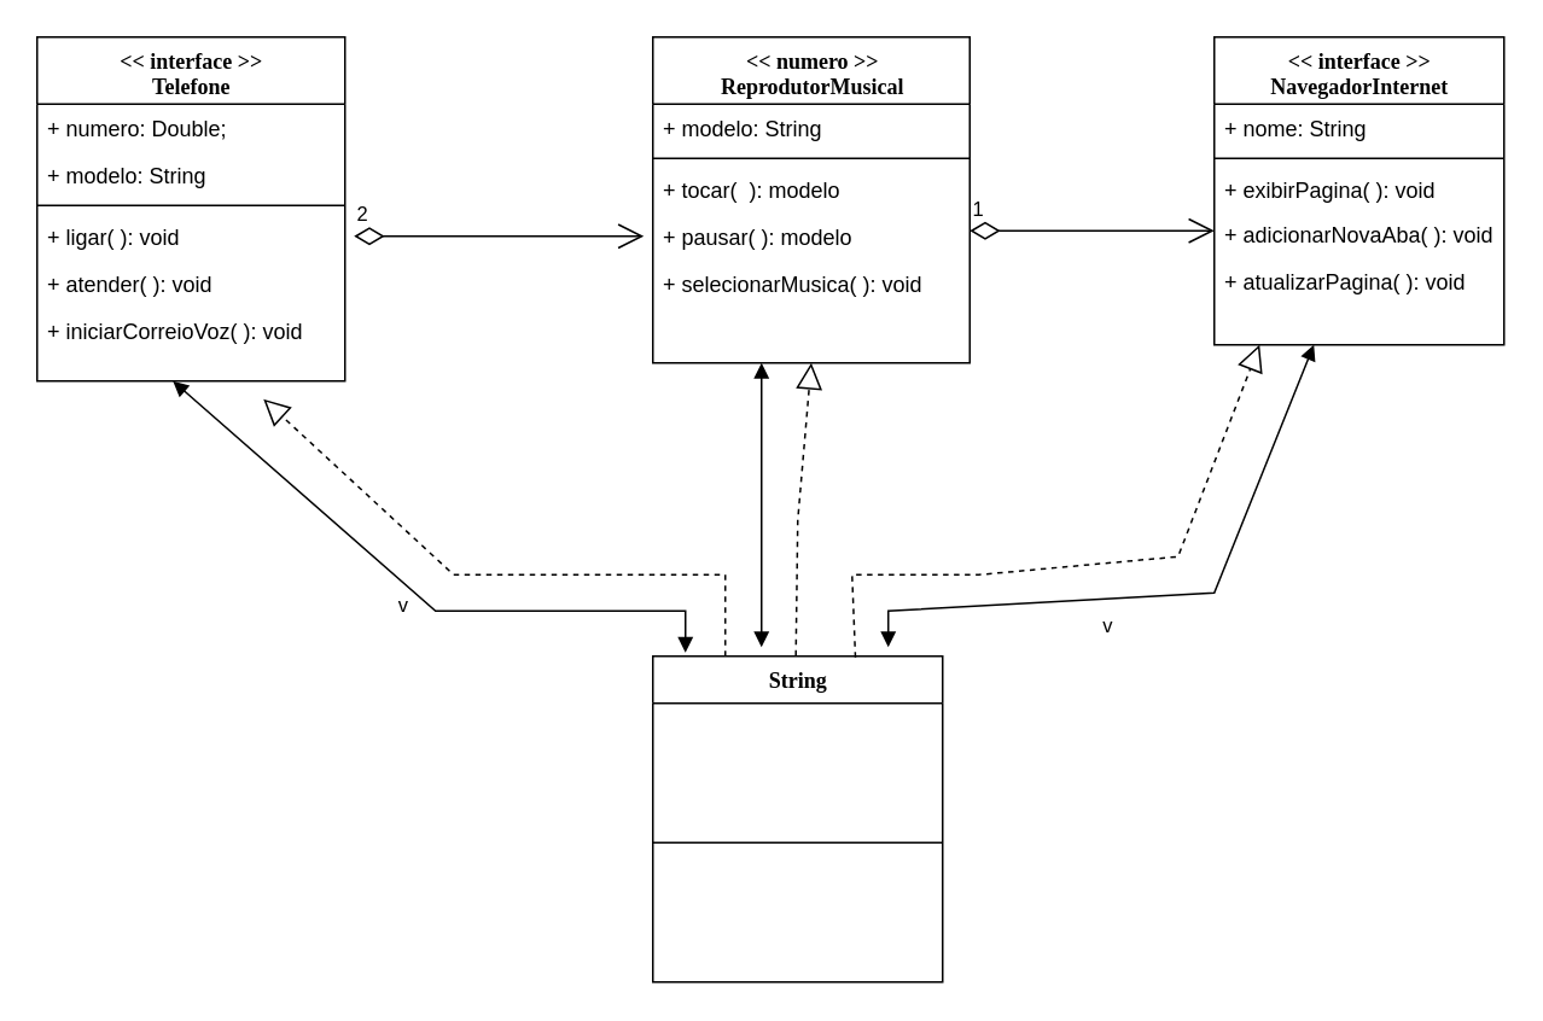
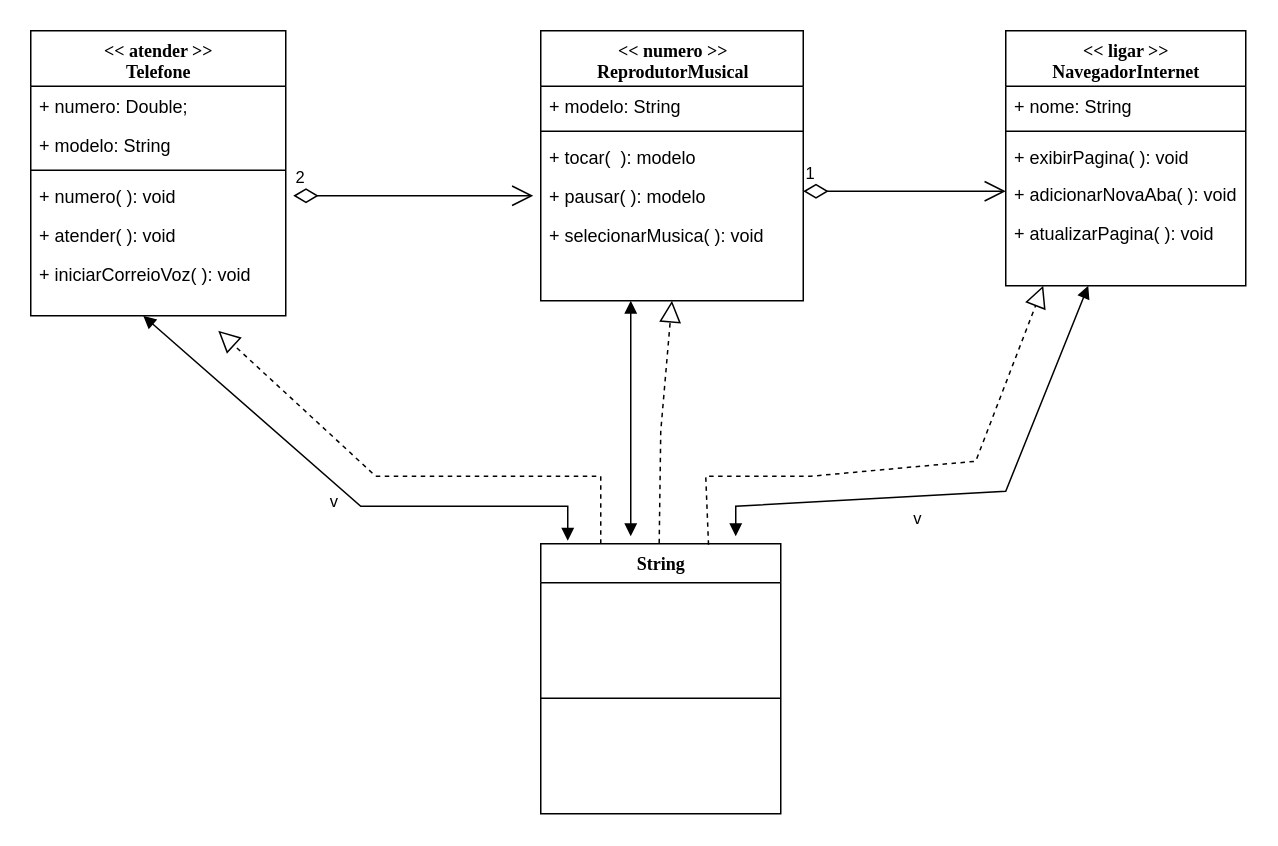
  <mxCell id="0" />
  <mxCell id="1" parent="0" />
- <mxCell id="2" value="&amp;lt;&amp;lt; interface &amp;gt;&amp;gt;&lt;br&gt;Telefone" style="swimlane;html=1;fontStyle=1;align=center;verticalAlign=top;childLayout=stackLayout;horizontal=1;startSize=37;horizontalStack=0;resizeParent=1;resizeLast=0;collapsible=1;marginBottom=0;swimlaneFillColor=#ffffff;rounded=0;shadow=0;comic=0;labelBackgroundColor=none;strokeWidth=1;fillColor=none;fontFamily=Verdana;fontSize=12" parent="1" vertex="1"><mxGeometry x="20" y="20" width="170" height="190" as="geometry"><mxRectangle x="90" y="83" width="100" height="30" as="alternateBounds" /></mxGeometry></mxCell>
+ <mxCell id="2" value="&amp;lt;&amp;lt; atender &amp;gt;&amp;gt;&lt;br&gt;Telefone" style="swimlane;html=1;fontStyle=1;align=center;verticalAlign=top;childLayout=stackLayout;horizontal=1;startSize=37;horizontalStack=0;resizeParent=1;resizeLast=0;collapsible=1;marginBottom=0;swimlaneFillColor=#ffffff;rounded=0;shadow=0;comic=0;labelBackgroundColor=none;strokeWidth=1;fillColor=none;fontFamily=Verdana;fontSize=12" parent="1" vertex="1"><mxGeometry x="20" y="20" width="170" height="190" as="geometry"><mxRectangle x="90" y="83" width="100" height="30" as="alternateBounds" /></mxGeometry></mxCell>
  <mxCell id="3" value="+ numero: Double;" style="text;html=1;strokeColor=none;fillColor=none;align=left;verticalAlign=top;spacingLeft=4;spacingRight=4;whiteSpace=wrap;overflow=hidden;rotatable=0;points=[[0,0.5],[1,0.5]];portConstraint=eastwest;" vertex="1" parent="2"><mxGeometry y="37" width="170" height="26" as="geometry" /></mxCell>
  <mxCell id="4" value="+ modelo: String" style="text;html=1;strokeColor=none;fillColor=none;align=left;verticalAlign=top;spacingLeft=4;spacingRight=4;whiteSpace=wrap;overflow=hidden;rotatable=0;points=[[0,0.5],[1,0.5]];portConstraint=eastwest;" vertex="1" parent="2"><mxGeometry y="63" width="170" height="26" as="geometry" /></mxCell>
  <mxCell id="5" value="" style="line;html=1;strokeWidth=1;fillColor=none;align=left;verticalAlign=middle;spacingTop=-1;spacingLeft=3;spacingRight=3;rotatable=0;labelPosition=right;points=[];portConstraint=eastwest;" parent="2" vertex="1"><mxGeometry y="89" width="170" height="8" as="geometry" /></mxCell>
- <mxCell id="6" value="+ ligar( ): void&amp;nbsp;" style="text;html=1;strokeColor=none;fillColor=none;align=left;verticalAlign=top;spacingLeft=4;spacingRight=4;whiteSpace=wrap;overflow=hidden;rotatable=0;points=[[0,0.5],[1,0.5]];portConstraint=eastwest;" parent="2" vertex="1"><mxGeometry y="97" width="170" height="26" as="geometry" /></mxCell>
+ <mxCell id="6" value="+ numero( ): void&amp;nbsp;" style="text;html=1;strokeColor=none;fillColor=none;align=left;verticalAlign=top;spacingLeft=4;spacingRight=4;whiteSpace=wrap;overflow=hidden;rotatable=0;points=[[0,0.5],[1,0.5]];portConstraint=eastwest;" parent="2" vertex="1"><mxGeometry y="97" width="170" height="26" as="geometry" /></mxCell>
  <mxCell id="7" value="+ atender( ): void" style="text;html=1;strokeColor=none;fillColor=none;align=left;verticalAlign=top;spacingLeft=4;spacingRight=4;whiteSpace=wrap;overflow=hidden;rotatable=0;points=[[0,0.5],[1,0.5]];portConstraint=eastwest;" parent="2" vertex="1"><mxGeometry y="123" width="170" height="26" as="geometry" /></mxCell>
  <mxCell id="8" value="+ iniciarCorreioVoz( ): void" style="text;html=1;strokeColor=none;fillColor=none;align=left;verticalAlign=top;spacingLeft=4;spacingRight=4;whiteSpace=wrap;overflow=hidden;rotatable=0;points=[[0,0.5],[1,0.5]];portConstraint=eastwest;" parent="2" vertex="1"><mxGeometry y="149" width="170" height="26" as="geometry" /></mxCell>
  <mxCell id="9" value="&amp;lt;&amp;lt; numero &amp;gt;&amp;gt;&lt;br&gt;ReprodutorMusical" style="swimlane;html=1;fontStyle=1;align=center;verticalAlign=top;childLayout=stackLayout;horizontal=1;startSize=37;horizontalStack=0;resizeParent=1;resizeLast=0;collapsible=1;marginBottom=0;swimlaneFillColor=#ffffff;rounded=0;shadow=0;comic=0;labelBackgroundColor=none;strokeWidth=1;fillColor=none;fontFamily=Verdana;fontSize=12" parent="1" vertex="1"><mxGeometry x="360" y="20" width="175" height="180" as="geometry" /></mxCell>
  <mxCell id="10" value="+ modelo: String" style="text;html=1;strokeColor=none;fillColor=none;align=left;verticalAlign=top;spacingLeft=4;spacingRight=4;whiteSpace=wrap;overflow=hidden;rotatable=0;points=[[0,0.5],[1,0.5]];portConstraint=eastwest;" vertex="1" parent="9"><mxGeometry y="37" width="175" height="26" as="geometry" /></mxCell>
  <mxCell id="11" value="" style="line;html=1;strokeWidth=1;fillColor=none;align=left;verticalAlign=middle;spacingTop=-1;spacingLeft=3;spacingRight=3;rotatable=0;labelPosition=right;points=[];portConstraint=eastwest;" parent="9" vertex="1"><mxGeometry y="63" width="175" height="8" as="geometry" /></mxCell>
  <mxCell id="12" value="+ tocar(&amp;nbsp; ): modelo" style="text;html=1;strokeColor=none;fillColor=none;align=left;verticalAlign=top;spacingLeft=4;spacingRight=4;whiteSpace=wrap;overflow=hidden;rotatable=0;points=[[0,0.5],[1,0.5]];portConstraint=eastwest;" parent="9" vertex="1"><mxGeometry y="71" width="175" height="26" as="geometry" /></mxCell>
  <mxCell id="13" value="+ pausar( ): modelo" style="text;html=1;strokeColor=none;fillColor=none;align=left;verticalAlign=top;spacingLeft=4;spacingRight=4;whiteSpace=wrap;overflow=hidden;rotatable=0;points=[[0,0.5],[1,0.5]];portConstraint=eastwest;" parent="9" vertex="1"><mxGeometry y="97" width="175" height="26" as="geometry" /></mxCell>
  <mxCell id="14" value="+ selecionarMusica( ): void" style="text;html=1;strokeColor=none;fillColor=none;align=left;verticalAlign=top;spacingLeft=4;spacingRight=4;whiteSpace=wrap;overflow=hidden;rotatable=0;points=[[0,0.5],[1,0.5]];portConstraint=eastwest;" parent="9" vertex="1"><mxGeometry y="123" width="175" height="26" as="geometry" /></mxCell>
- <mxCell id="15" value="&amp;lt;&amp;lt; interface &amp;gt;&amp;gt;&lt;br&gt;NavegadorInternet" style="swimlane;html=1;fontStyle=1;align=center;verticalAlign=top;childLayout=stackLayout;horizontal=1;startSize=37;horizontalStack=0;resizeParent=1;resizeLast=0;collapsible=1;marginBottom=0;swimlaneFillColor=#ffffff;rounded=0;shadow=0;comic=0;labelBackgroundColor=none;strokeWidth=1;fillColor=none;fontFamily=Verdana;fontSize=12" parent="1" vertex="1"><mxGeometry x="670" y="20" width="160" height="170" as="geometry" /></mxCell>
+ <mxCell id="15" value="&amp;lt;&amp;lt; ligar &amp;gt;&amp;gt;&lt;br&gt;NavegadorInternet" style="swimlane;html=1;fontStyle=1;align=center;verticalAlign=top;childLayout=stackLayout;horizontal=1;startSize=37;horizontalStack=0;resizeParent=1;resizeLast=0;collapsible=1;marginBottom=0;swimlaneFillColor=#ffffff;rounded=0;shadow=0;comic=0;labelBackgroundColor=none;strokeWidth=1;fillColor=none;fontFamily=Verdana;fontSize=12" parent="1" vertex="1"><mxGeometry x="670" y="20" width="160" height="170" as="geometry" /></mxCell>
  <mxCell id="16" value="+ nome: String" style="text;html=1;strokeColor=none;fillColor=none;align=left;verticalAlign=top;spacingLeft=4;spacingRight=4;whiteSpace=wrap;overflow=hidden;rotatable=0;points=[[0,0.5],[1,0.5]];portConstraint=eastwest;" parent="15" vertex="1"><mxGeometry y="37" width="160" height="26" as="geometry" /></mxCell>
  <mxCell id="17" value="" style="line;html=1;strokeWidth=1;fillColor=none;align=left;verticalAlign=middle;spacingTop=-1;spacingLeft=3;spacingRight=3;rotatable=0;labelPosition=right;points=[];portConstraint=eastwest;" parent="15" vertex="1"><mxGeometry y="63" width="160" height="8" as="geometry" /></mxCell>
  <mxCell id="18" value="+ exibirPagina( ): void" style="text;html=1;strokeColor=none;fillColor=none;align=left;verticalAlign=top;spacingLeft=4;spacingRight=4;whiteSpace=wrap;overflow=hidden;rotatable=0;points=[[0,0.5],[1,0.5]];portConstraint=eastwest;" parent="15" vertex="1"><mxGeometry y="71" width="160" height="25" as="geometry" /></mxCell>
  <mxCell id="19" value="+ adicionarNovaAba( ): void" style="text;html=1;strokeColor=none;fillColor=none;align=left;verticalAlign=top;spacingLeft=4;spacingRight=4;whiteSpace=wrap;overflow=hidden;rotatable=0;points=[[0,0.5],[1,0.5]];portConstraint=eastwest;" parent="15" vertex="1"><mxGeometry y="96" width="160" height="26" as="geometry" /></mxCell>
  <mxCell id="20" value="+ atualizarPagina( ): void" style="text;html=1;strokeColor=none;fillColor=none;align=left;verticalAlign=top;spacingLeft=4;spacingRight=4;whiteSpace=wrap;overflow=hidden;rotatable=0;points=[[0,0.5],[1,0.5]];portConstraint=eastwest;" vertex="1" parent="15"><mxGeometry y="122" width="160" height="25" as="geometry" /></mxCell>
  <mxCell id="21" value="String" style="swimlane;html=1;fontStyle=1;align=center;verticalAlign=top;childLayout=stackLayout;horizontal=1;startSize=26;horizontalStack=0;resizeParent=1;resizeLast=0;collapsible=1;marginBottom=0;swimlaneFillColor=#ffffff;rounded=0;shadow=0;comic=0;labelBackgroundColor=none;strokeWidth=1;fillColor=none;fontFamily=Verdana;fontSize=12" parent="1" vertex="1"><mxGeometry x="360" y="362" width="160" height="180" as="geometry" /></mxCell>
  <mxCell id="22" value="" style="line;html=1;strokeWidth=1;fillColor=none;align=left;verticalAlign=middle;spacingTop=-1;spacingLeft=3;spacingRight=3;rotatable=0;labelPosition=right;points=[];portConstraint=eastwest;" parent="21" vertex="1"><mxGeometry y="26" width="160" height="154" as="geometry" /></mxCell>
  <mxCell id="23" value="1" style="endArrow=open;html=1;endSize=12;startArrow=diamondThin;startSize=14;startFill=0;edgeStyle=orthogonalEdgeStyle;align=left;verticalAlign=bottom;rounded=0;" parent="1" edge="1"><mxGeometry x="-1" y="3" relative="1" as="geometry"><mxPoint x="535" y="127" as="sourcePoint" /><mxPoint x="670" y="127" as="targetPoint" /></mxGeometry></mxCell>
  <mxCell id="24" value="" style="endArrow=block;dashed=1;endFill=0;endSize=12;html=1;rounded=0;exitX=0.25;exitY=0;exitDx=0;exitDy=0;" parent="1" source="21" edge="1"><mxGeometry width="160" relative="1" as="geometry"><mxPoint x="380" y="357" as="sourcePoint" /><mxPoint x="145" y="220" as="targetPoint" /><Array as="points"><mxPoint x="400" y="317" /><mxPoint x="250" y="317" /></Array></mxGeometry></mxCell>
  <mxCell id="25" value="" style="endArrow=block;dashed=1;endFill=0;endSize=12;html=1;rounded=0;exitX=0.699;exitY=0.004;exitDx=0;exitDy=0;exitPerimeter=0;" parent="1" source="21" edge="1"><mxGeometry width="160" relative="1" as="geometry"><mxPoint x="490" y="357" as="sourcePoint" /><mxPoint x="695" y="190" as="targetPoint" /><Array as="points"><mxPoint x="470" y="317" /><mxPoint x="540" y="317" /><mxPoint x="650" y="307" /></Array></mxGeometry></mxCell>
  <mxCell id="26" value="" style="endArrow=block;dashed=1;endFill=0;endSize=12;html=1;rounded=0;exitX=0.556;exitY=-0.002;exitDx=0;exitDy=0;exitPerimeter=0;entryX=0.5;entryY=1;entryDx=0;entryDy=0;" parent="1" edge="1" target="9"><mxGeometry width="160" relative="1" as="geometry"><mxPoint x="438.96" y="361.64" as="sourcePoint" /><mxPoint x="440" y="247" as="targetPoint" /><Array as="points"><mxPoint x="440" y="287" /></Array></mxGeometry></mxCell>
  <mxCell id="27" value="v" style="endArrow=block;startArrow=block;endFill=1;startFill=1;html=1;rounded=0;" parent="1" edge="1"><mxGeometry x="-0.002" y="-10" width="160" relative="1" as="geometry"><mxPoint x="95" y="210" as="sourcePoint" /><mxPoint x="378" y="360" as="targetPoint" /><Array as="points"><mxPoint x="240" y="337" /><mxPoint x="378" y="337" /></Array><mxPoint as="offset" /></mxGeometry></mxCell>
  <mxCell id="28" value="v" style="endArrow=block;startArrow=block;endFill=1;startFill=1;html=1;rounded=0;" parent="1" edge="1"><mxGeometry x="-0.197" y="-15" width="160" relative="1" as="geometry"><mxPoint x="490" y="357" as="sourcePoint" /><mxPoint x="725" y="190" as="targetPoint" /><Array as="points"><mxPoint x="490" y="337" /><mxPoint x="670" y="327" /></Array><mxPoint as="offset" /></mxGeometry></mxCell>
  <mxCell id="29" value="" style="endArrow=block;startArrow=block;endFill=1;startFill=1;html=1;rounded=0;" parent="1" edge="1"><mxGeometry width="160" relative="1" as="geometry"><mxPoint x="420" y="200" as="sourcePoint" /><mxPoint x="420" y="357" as="targetPoint" /></mxGeometry></mxCell>
  <mxCell id="30" value="2" style="endArrow=open;html=1;endSize=12;startArrow=diamondThin;startSize=14;startFill=0;edgeStyle=orthogonalEdgeStyle;align=left;verticalAlign=bottom;rounded=0;" parent="1" edge="1"><mxGeometry x="-1" y="3" relative="1" as="geometry"><mxPoint x="195" y="130" as="sourcePoint" /><mxPoint x="355" y="130" as="targetPoint" /></mxGeometry></mxCell>
